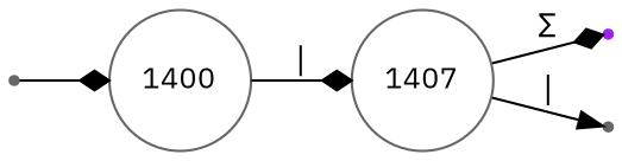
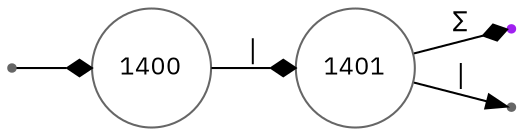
  digraph {
    rankdir=LR
    fontname="IBM Plex Sans"
    node [color=gray40 fontsize=12 shape=point fontname="IBM Plex Sans"]
    edge [arrowhead=diamond fontname="IBM Plex Sans"]
    n1 [label=1400 shape=circle]
-   n2 [label=1407 shape=circle]
+   n2 [label=1401 shape=circle]
    n3 [color=purple label=1401]
    n4 [label=1401]
    n5 [label=1401]
    n1 -> n2 [label="|"]
    n2 -> n3 [label="Σ"]
    n2 -> n4 [label="|" arrowhead=normal]
    n5 -> n1
  }
